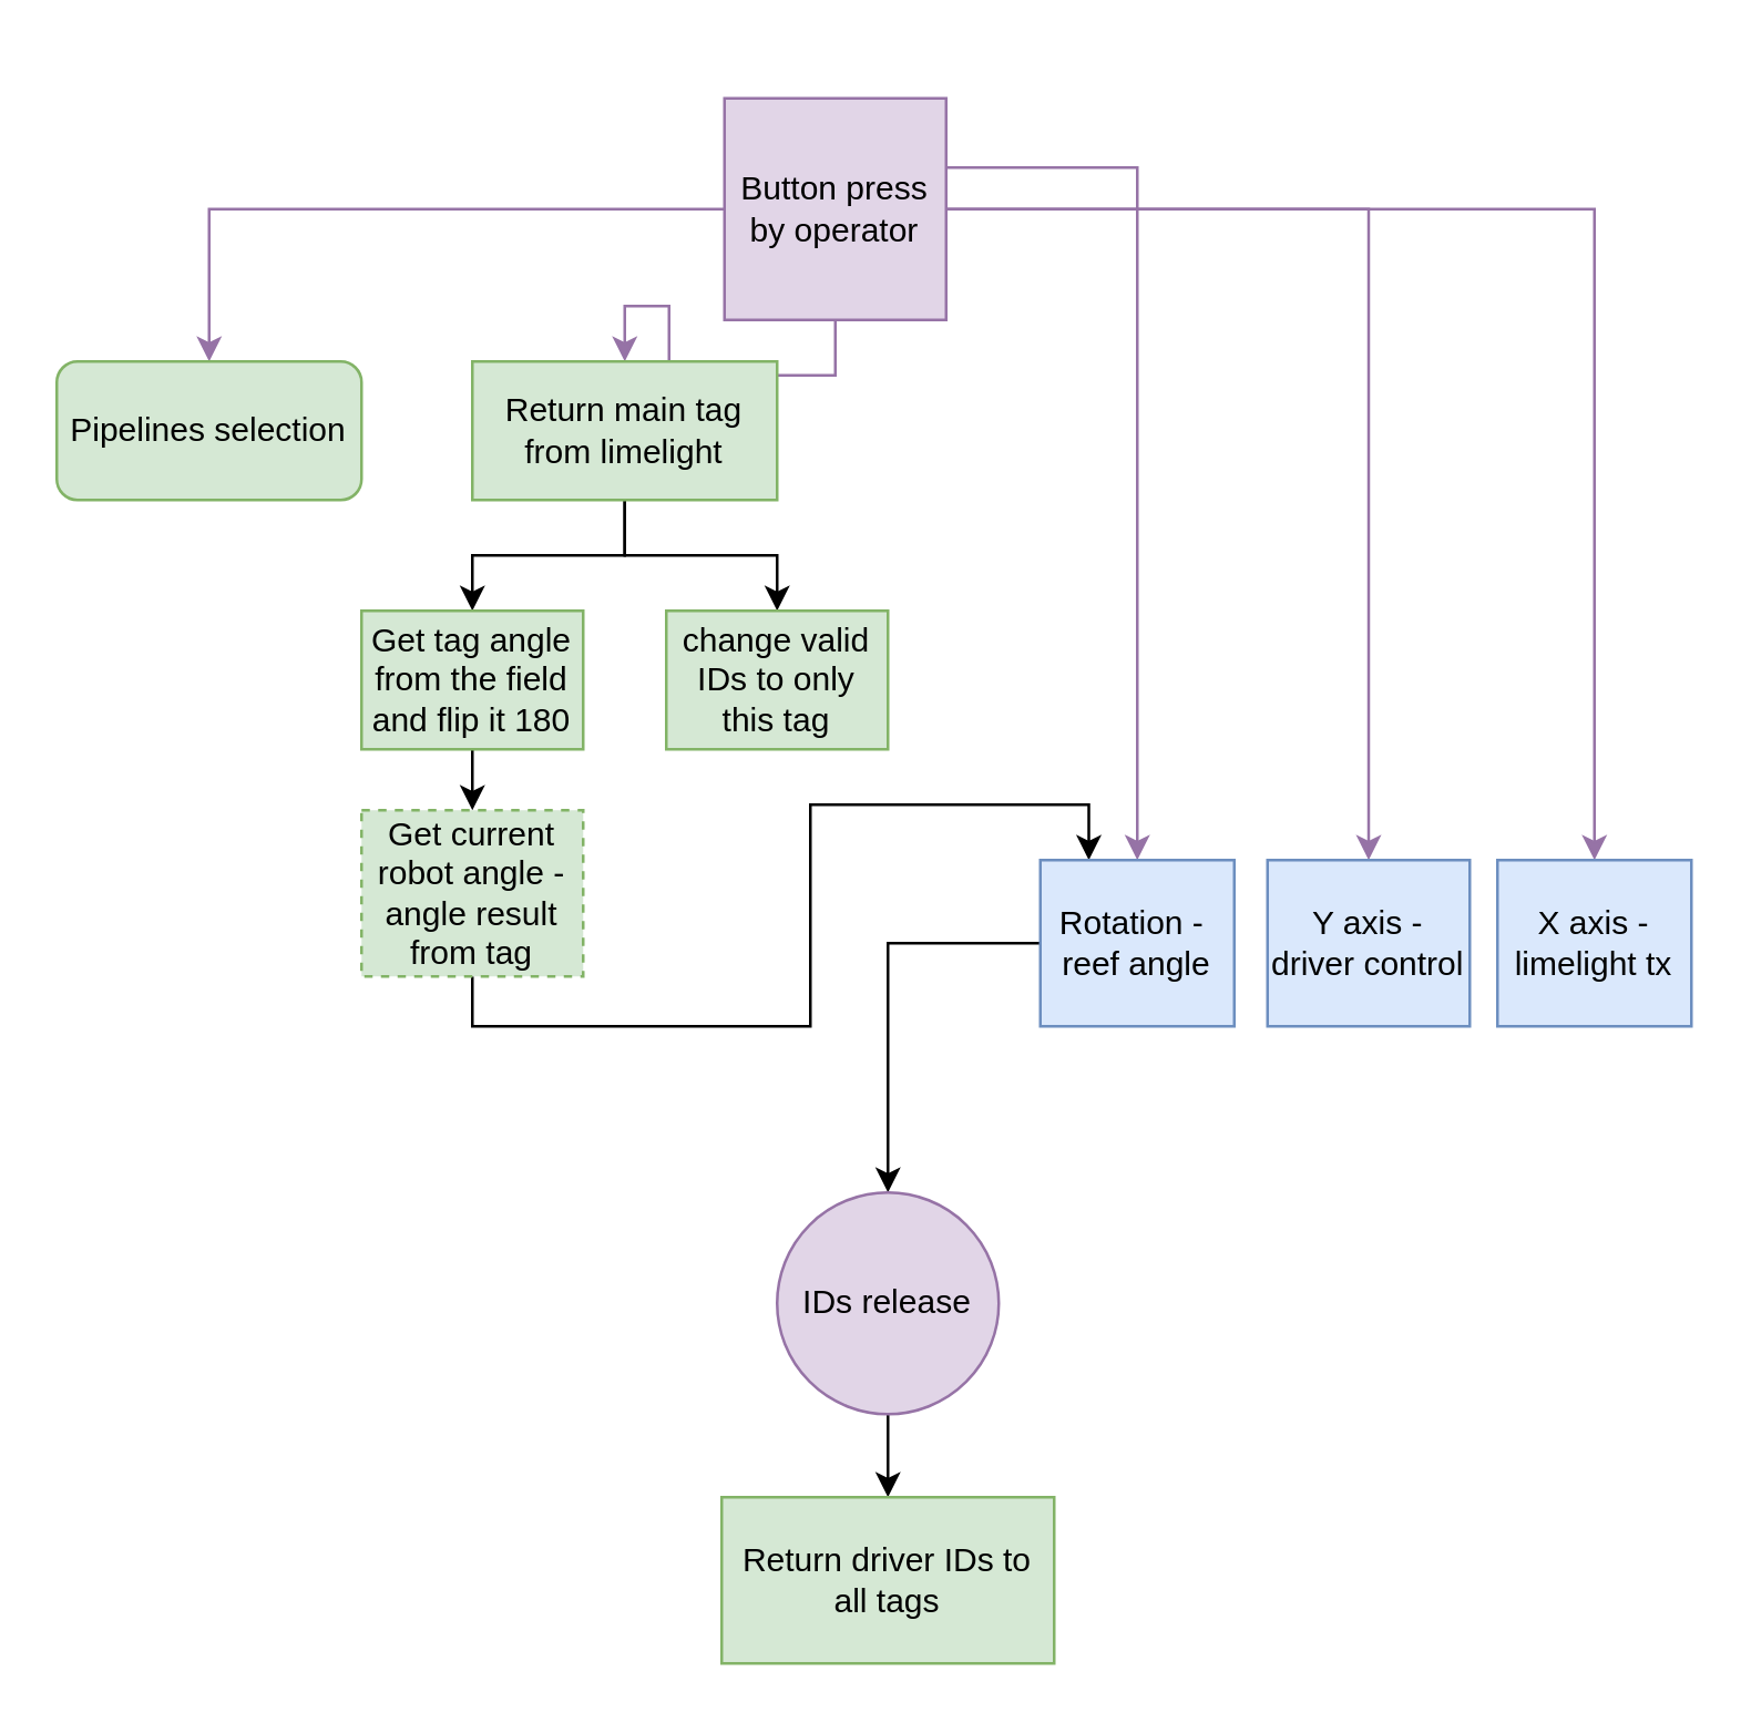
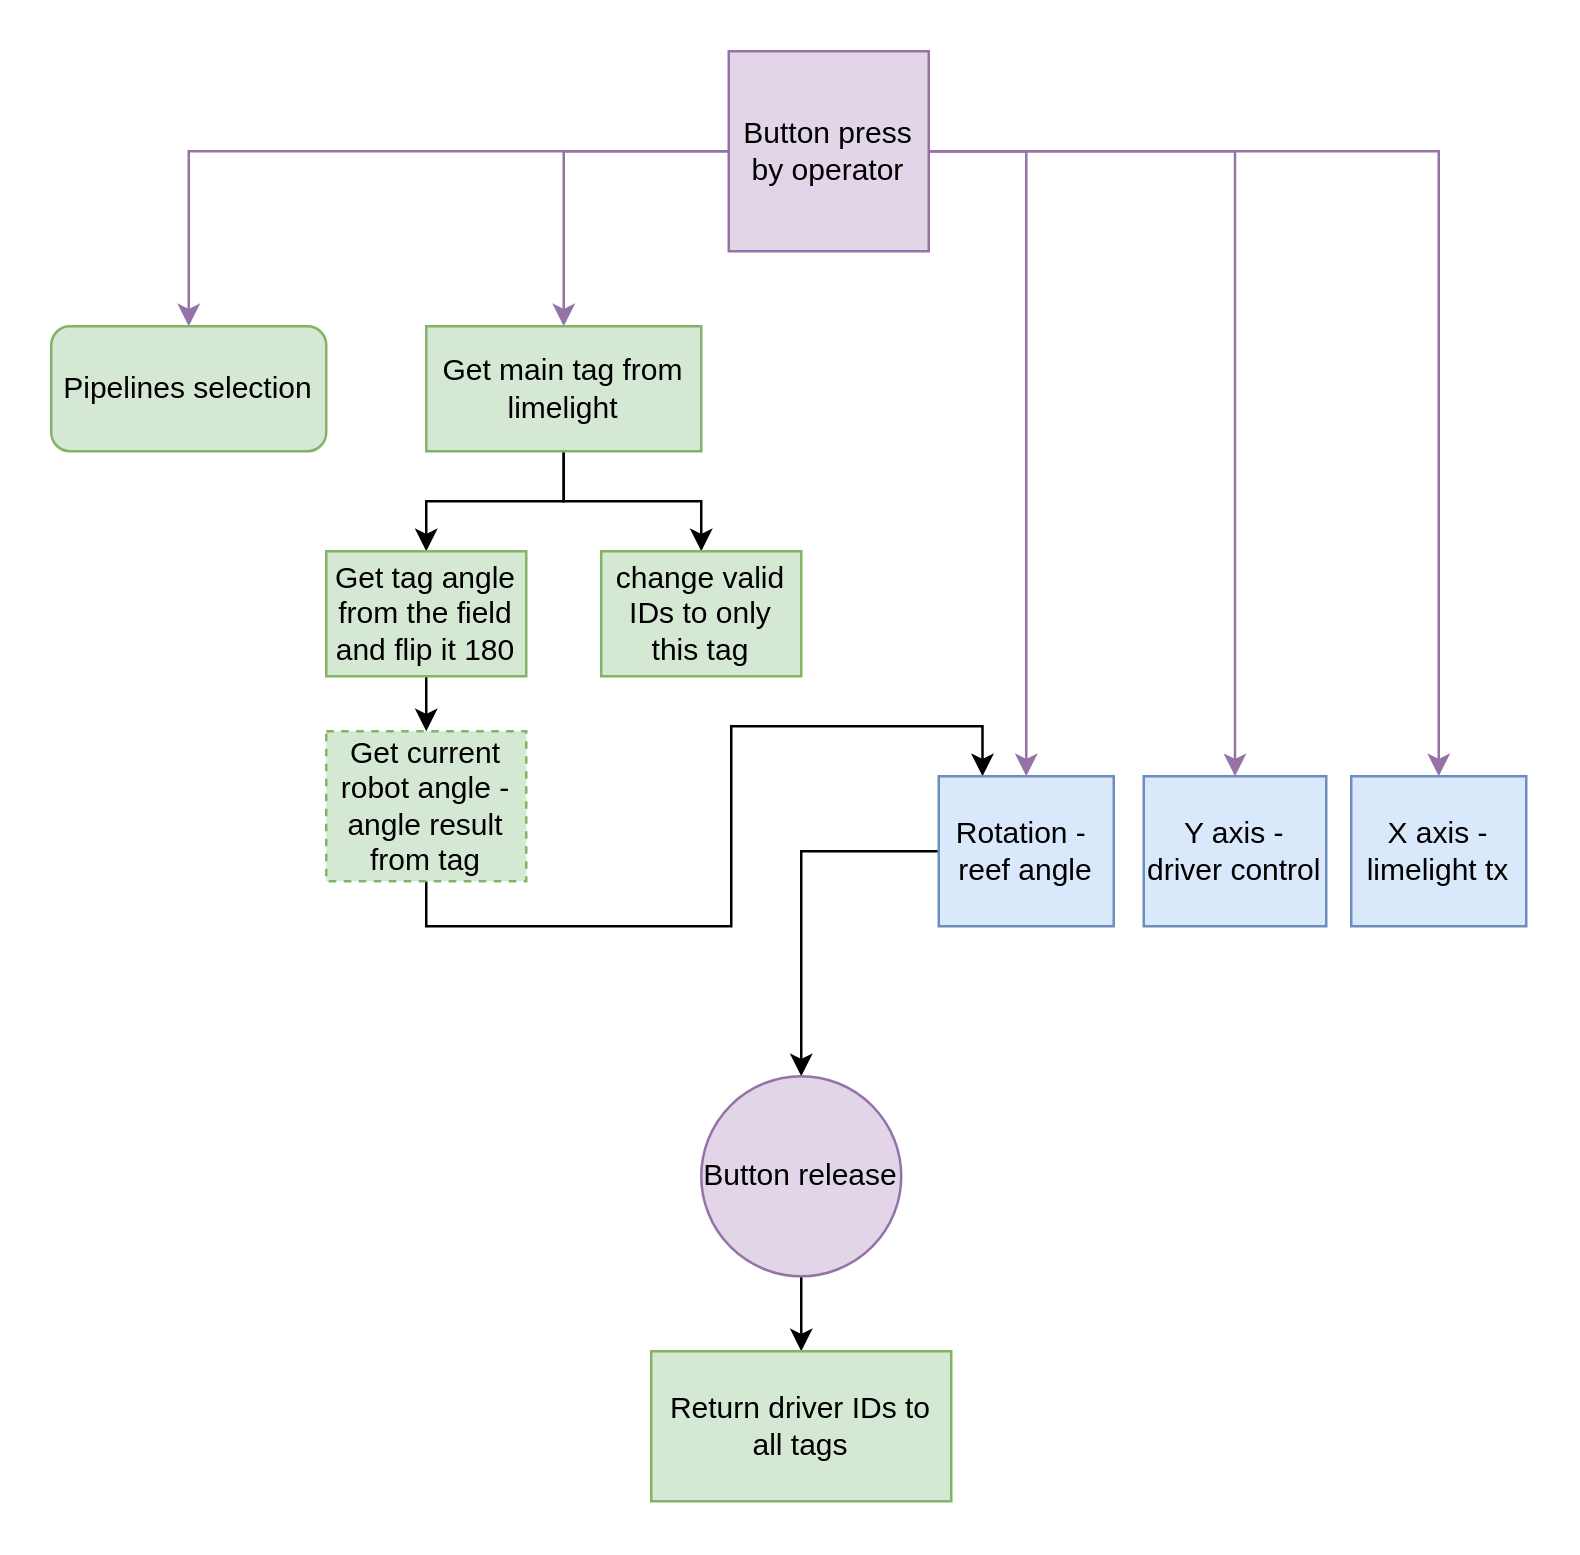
  <mxCell id="0" />
  <mxCell id="1" parent="0" />
  <mxCell id="2" style="edgeStyle=orthogonalEdgeStyle;rounded=0;orthogonalLoop=1;jettySize=auto;html=1;shadow=0;fillColor=#e1d5e7;strokeColor=#9673a6;" edge="1" parent="1" source="7" target="8"><mxGeometry relative="1" as="geometry" /></mxCell>
  <mxCell id="3" style="edgeStyle=orthogonalEdgeStyle;rounded=0;orthogonalLoop=1;jettySize=auto;html=1;entryX=0.5;entryY=0;entryDx=0;entryDy=0;shadow=0;fillColor=#e1d5e7;strokeColor=#9673a6;" edge="1" parent="1" source="7" target="11"><mxGeometry relative="1" as="geometry" /></mxCell>
  <mxCell id="4" style="edgeStyle=orthogonalEdgeStyle;rounded=0;orthogonalLoop=1;jettySize=auto;html=1;entryX=0.5;entryY=0;entryDx=0;entryDy=0;shadow=0;fillColor=#e1d5e7;strokeColor=#9673a6;" edge="1" parent="1" source="7" target="13"><mxGeometry relative="1" as="geometry" /></mxCell>
  <mxCell id="5" style="edgeStyle=orthogonalEdgeStyle;rounded=0;orthogonalLoop=1;jettySize=auto;html=1;entryX=0.5;entryY=0;entryDx=0;entryDy=0;shadow=0;fillColor=#e1d5e7;strokeColor=#9673a6;" edge="1" parent="1" source="7" target="18"><mxGeometry relative="1" as="geometry" /></mxCell>
  <mxCell id="6" style="edgeStyle=orthogonalEdgeStyle;rounded=0;orthogonalLoop=1;jettySize=auto;html=1;entryX=0.5;entryY=0;entryDx=0;entryDy=0;shadow=0;fillColor=#e1d5e7;strokeColor=#9673a6;" edge="1" parent="1" source="7" target="20"><mxGeometry relative="1" as="geometry"><Array as="points"><mxPoint x="410" y="60" /></Array></mxGeometry></mxCell>
- <mxCell id="7" value="Button press by operator" style="whiteSpace=wrap;html=1;aspect=fixed;shadow=0;fillColor=#e1d5e7;strokeColor=#9673a6;" vertex="1" parent="1"><mxGeometry x="261" y="35" width="80" height="80" as="geometry" /></mxCell>
+ <mxCell id="7" value="Button press by operator" style="whiteSpace=wrap;html=1;aspect=fixed;shadow=0;fillColor=#e1d5e7;strokeColor=#9673a6;" vertex="1" parent="1"><mxGeometry x="291" y="20" width="80" height="80" as="geometry" /></mxCell>
  <mxCell id="8" value="Pipelines selection" style="whiteSpace=wrap;html=1;fillColor=#d5e8d4;strokeColor=#82b366;rounded=1;" vertex="1" parent="1"><mxGeometry x="20" y="130" width="110" height="50" as="geometry" /></mxCell>
  <mxCell id="9" style="edgeStyle=orthogonalEdgeStyle;rounded=0;orthogonalLoop=1;jettySize=auto;html=1;entryX=0.5;entryY=0;entryDx=0;entryDy=0;" edge="1" parent="1" source="11" target="12"><mxGeometry relative="1" as="geometry" /></mxCell>
  <mxCell id="10" style="edgeStyle=orthogonalEdgeStyle;rounded=0;orthogonalLoop=1;jettySize=auto;html=1;entryX=0.5;entryY=0;entryDx=0;entryDy=0;" edge="1" parent="1" source="11" target="15"><mxGeometry relative="1" as="geometry" /></mxCell>
- <mxCell id="11" value="Return main tag from limelight" style="rounded=0;whiteSpace=wrap;html=1;fillColor=#d5e8d4;strokeColor=#82b366;" vertex="1" parent="1"><mxGeometry x="170" y="130" width="110" height="50" as="geometry" /></mxCell>
+ <mxCell id="11" value="Get main tag from limelight" style="rounded=0;whiteSpace=wrap;html=1;fillColor=#d5e8d4;strokeColor=#82b366;" vertex="1" parent="1"><mxGeometry x="170" y="130" width="110" height="50" as="geometry" /></mxCell>
  <mxCell id="12" value="change valid IDs to only this tag" style="rounded=0;whiteSpace=wrap;html=1;fillColor=#d5e8d4;strokeColor=#82b366;" vertex="1" parent="1"><mxGeometry x="240" y="220" width="80" height="50" as="geometry" /></mxCell>
  <mxCell id="13" value="Y axis - driver control" style="rounded=0;whiteSpace=wrap;html=1;fillColor=#dae8fc;strokeColor=#6c8ebf;" vertex="1" parent="1"><mxGeometry x="457" y="310" width="73" height="60" as="geometry" /></mxCell>
  <mxCell id="14" style="edgeStyle=orthogonalEdgeStyle;rounded=0;orthogonalLoop=1;jettySize=auto;html=1;entryX=0.5;entryY=0;entryDx=0;entryDy=0;" edge="1" parent="1" source="15" target="17"><mxGeometry relative="1" as="geometry" /></mxCell>
  <mxCell id="15" value="Get tag angle from the field and flip it 180" style="rounded=0;whiteSpace=wrap;html=1;fillColor=#d5e8d4;strokeColor=#82b366;" vertex="1" parent="1"><mxGeometry x="130" y="220" width="80" height="50" as="geometry" /></mxCell>
  <mxCell id="16" style="edgeStyle=orthogonalEdgeStyle;rounded=0;orthogonalLoop=1;jettySize=auto;html=1;entryX=0.25;entryY=0;entryDx=0;entryDy=0;" edge="1" parent="1" source="17" target="20"><mxGeometry relative="1" as="geometry"><Array as="points"><mxPoint x="170" y="370" /><mxPoint x="292" y="370" /><mxPoint x="292" y="290" /><mxPoint x="392" y="290" /></Array></mxGeometry></mxCell>
  <mxCell id="17" value="Get current robot angle - angle result from tag" style="rounded=0;whiteSpace=wrap;html=1;fillColor=#d5e8d4;strokeColor=#82b366;dashed=1;" vertex="1" parent="1"><mxGeometry x="130" y="292" width="80" height="60" as="geometry" /></mxCell>
  <mxCell id="18" value="X axis - limelight tx" style="rounded=0;whiteSpace=wrap;html=1;fillColor=#dae8fc;strokeColor=#6c8ebf;" vertex="1" parent="1"><mxGeometry x="540" y="310" width="70" height="60" as="geometry" /></mxCell>
  <mxCell id="19" style="edgeStyle=orthogonalEdgeStyle;rounded=0;orthogonalLoop=1;jettySize=auto;html=1;entryX=0.5;entryY=0;entryDx=0;entryDy=0;" edge="1" parent="1" source="20" target="22"><mxGeometry relative="1" as="geometry" /></mxCell>
  <mxCell id="20" value="Rotation -&amp;nbsp;&lt;div&gt;reef angle&lt;/div&gt;" style="rounded=0;whiteSpace=wrap;html=1;fillColor=#dae8fc;strokeColor=#6c8ebf;" vertex="1" parent="1"><mxGeometry x="375" y="310" width="70" height="60" as="geometry" /></mxCell>
  <mxCell id="21" style="edgeStyle=orthogonalEdgeStyle;rounded=0;orthogonalLoop=1;jettySize=auto;html=1;entryX=0.5;entryY=0;entryDx=0;entryDy=0;" edge="1" parent="1" source="22" target="23"><mxGeometry relative="1" as="geometry" /></mxCell>
- <mxCell id="22" value="IDs release" style="ellipse;whiteSpace=wrap;html=1;aspect=fixed;fillColor=#e1d5e7;strokeColor=#9673a6;" vertex="1" parent="1"><mxGeometry x="280" y="430" width="80" height="80" as="geometry" /></mxCell>
+ <mxCell id="22" value="Button release" style="ellipse;whiteSpace=wrap;html=1;aspect=fixed;fillColor=#e1d5e7;strokeColor=#9673a6;" vertex="1" parent="1"><mxGeometry x="280" y="430" width="80" height="80" as="geometry" /></mxCell>
  <mxCell id="23" value="Return driver IDs to all tags" style="rounded=0;whiteSpace=wrap;html=1;fillColor=#d5e8d4;strokeColor=#82b366;" vertex="1" parent="1"><mxGeometry x="260" y="540" width="120" height="60" as="geometry" /></mxCell>
